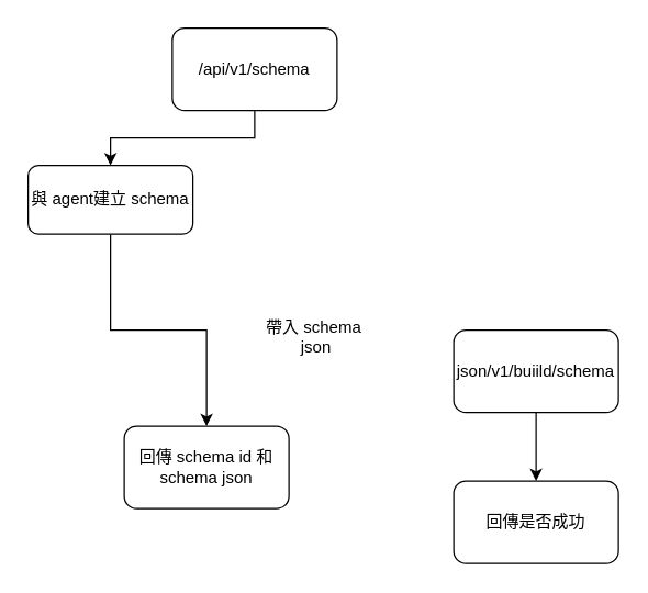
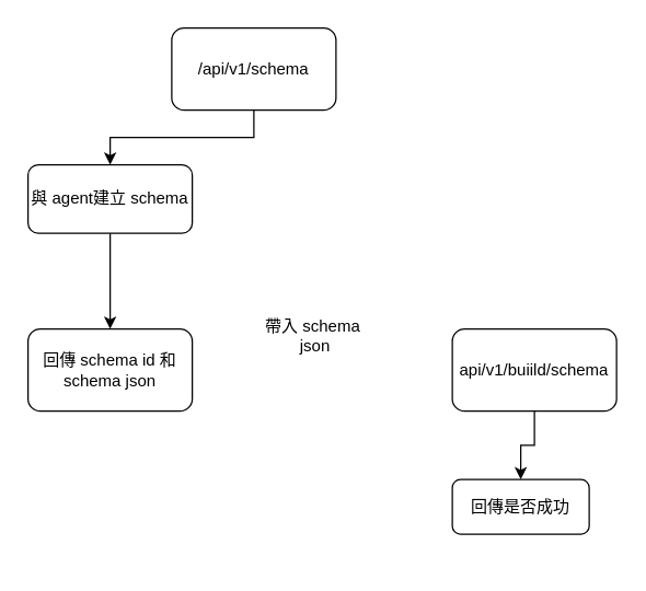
  <mxCell id="0" />
  <mxCell id="1" parent="0" />
  <mxCell id="2" value="" style="edgeStyle=orthogonalEdgeStyle;rounded=0;orthogonalLoop=1;jettySize=auto;html=1;" parent="1" source="3" target="6" edge="1"><mxGeometry relative="1" as="geometry" /></mxCell>
  <mxCell id="3" value="與 agent建立 schema" style="rounded=1;whiteSpace=wrap;html=1;" parent="1" vertex="1"><mxGeometry x="20" y="120" width="120" height="50" as="geometry" /></mxCell>
  <mxCell id="4" value="" style="edgeStyle=orthogonalEdgeStyle;rounded=0;orthogonalLoop=1;jettySize=auto;html=1;" parent="1" source="5" target="3" edge="1"><mxGeometry relative="1" as="geometry" /></mxCell>
  <mxCell id="5" value="/api/v1/schema" style="rounded=1;whiteSpace=wrap;html=1;" parent="1" vertex="1"><mxGeometry x="125" y="20" width="120" height="60" as="geometry" /></mxCell>
- <mxCell id="6" value="回傳 schema id 和 schema json" style="rounded=1;whiteSpace=wrap;html=1;" parent="1" vertex="1"><mxGeometry x="90" y="310" width="120" height="60" as="geometry" /></mxCell>
+ <mxCell id="6" value="回傳 schema id 和 schema json" style="rounded=1;whiteSpace=wrap;html=1;" parent="1" vertex="1"><mxGeometry x="20" y="240" width="120" height="60" as="geometry" /></mxCell>
  <mxCell id="7" value="" style="edgeStyle=orthogonalEdgeStyle;rounded=0;orthogonalLoop=1;jettySize=auto;html=1;" edge="1" parent="1" source="8" target="10"><mxGeometry relative="1" as="geometry" /></mxCell>
- <mxCell id="8" value="json/v1/buiild/schema" style="rounded=1;whiteSpace=wrap;html=1;" parent="1" vertex="1"><mxGeometry x="330" y="240" width="120" height="60" as="geometry" /></mxCell>
+ <mxCell id="8" value="api/v1/buiild/schema" style="rounded=1;whiteSpace=wrap;html=1;" parent="1" vertex="1"><mxGeometry x="330" y="240" width="120" height="60" as="geometry" /></mxCell>
  <mxCell id="9" value="帶入 schema&amp;nbsp;&lt;br&gt;json" style="text;html=1;strokeColor=none;fillColor=none;align=center;verticalAlign=middle;whiteSpace=wrap;rounded=0;" parent="1" vertex="1"><mxGeometry x="160" y="230" width="140" height="30" as="geometry" /></mxCell>
- <mxCell id="10" value="回傳是否成功" style="rounded=1;whiteSpace=wrap;html=1;" parent="1" vertex="1"><mxGeometry x="330" y="350" width="120" height="60" as="geometry" /></mxCell>
+ <mxCell id="10" value="回傳是否成功" style="rounded=1;whiteSpace=wrap;html=1;" parent="1" vertex="1"><mxGeometry x="330" y="350" width="100" height="40" as="geometry" /></mxCell>
